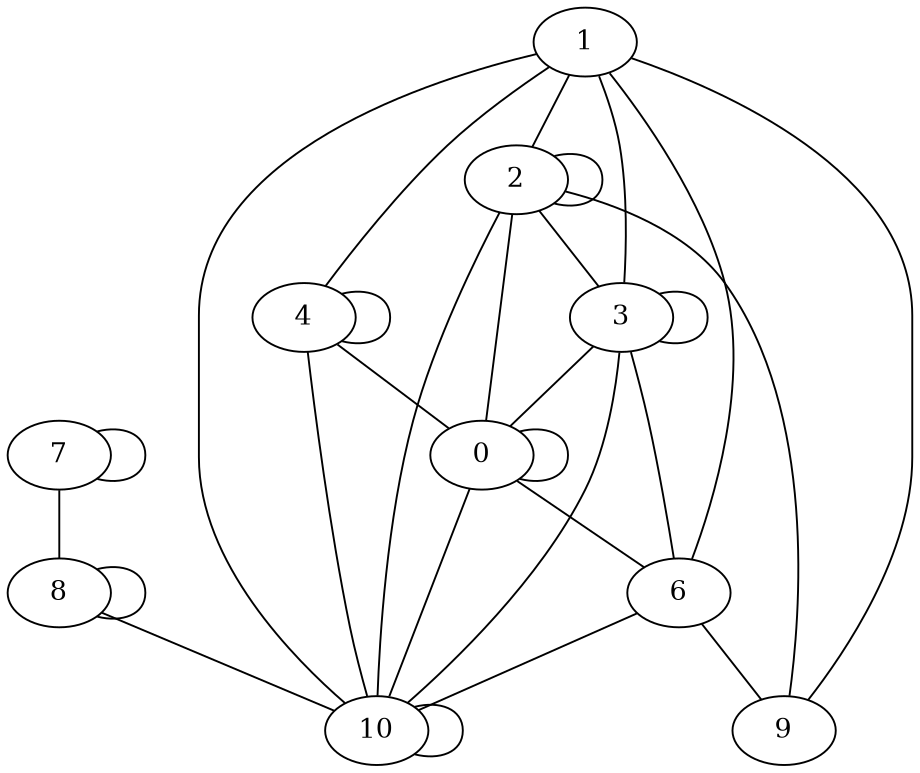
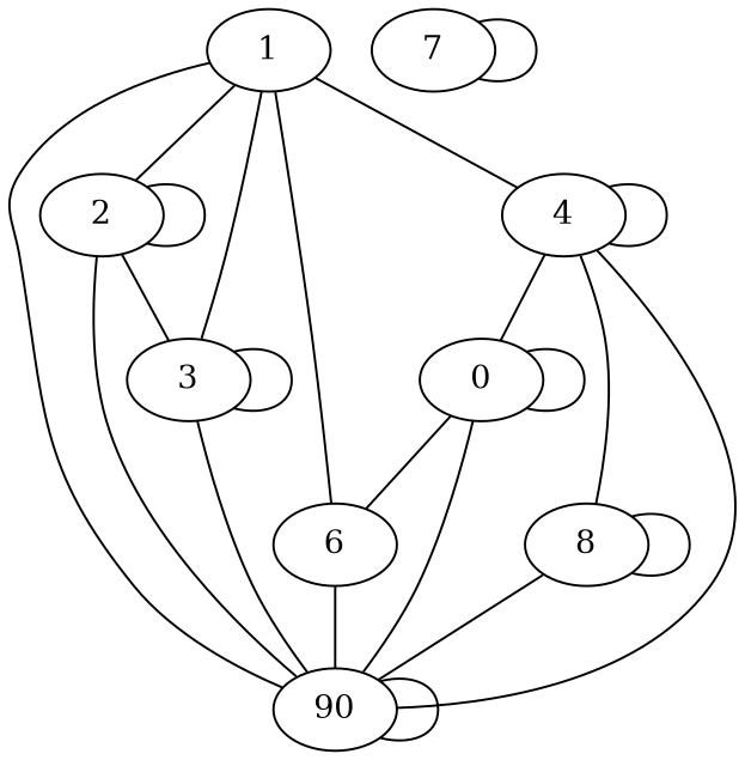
  graph {
    1
    2
    3
    4
    6
-   9
-   10
+   10 [label=90]
    n8 [label=0]
    7
    8
    1 -- 2
    1 -- 3
    1 -- 4
    1 -- 6
-   1 -- 9
    1 -- 10
    2 -- 2
    2 -- 3
-   2 -- 9
    2 -- 10
-   2 -- n8
    3 -- 3
-   3 -- 6
    3 -- 10
-   3 -- n8
    4 -- 4
    4 -- 10
    4 -- n8
-   6 -- 9
    6 -- 10
    10 -- 10
    n8 -- 6
    n8 -- 10
    n8 -- n8
    7 -- 7
-   7 -- 8
+   4 -- 8
    8 -- 10
    8 -- 8
  }
